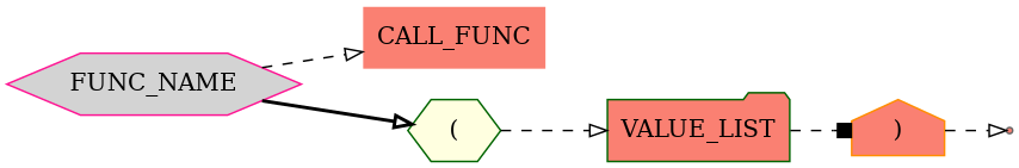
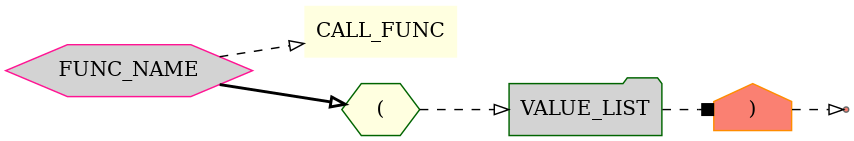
  digraph {
    rankdir=LR
    node [color=gray40 fillcolor=lightyellow shape=hexagon style=filled]
    edge [arrowhead=onormal style=dashed]
-   n1 [fillcolor=salmon label=CALL_FUNC shape=plaintext]
+   n1 [label=CALL_FUNC shape=plaintext]
    n2 [color=deeppink fillcolor=lightgrey label=FUNC_NAME]
    n3 [color=darkgreen label="("]
-   n4 [color=darkgreen fillcolor=salmon label=VALUE_LIST shape=folder]
+   n4 [color=darkgreen fillcolor=lightgrey label=VALUE_LIST shape=folder]
    n5 [color=darkorange fillcolor=salmon label=")" shape=house]
    end [fillcolor=salmon shape=point]
    n2 -> n1
    n2 -> n3 [style=bold]
    n3 -> n4
    n4 -> n5 [arrowhead=box]
    n5 -> end
  }
